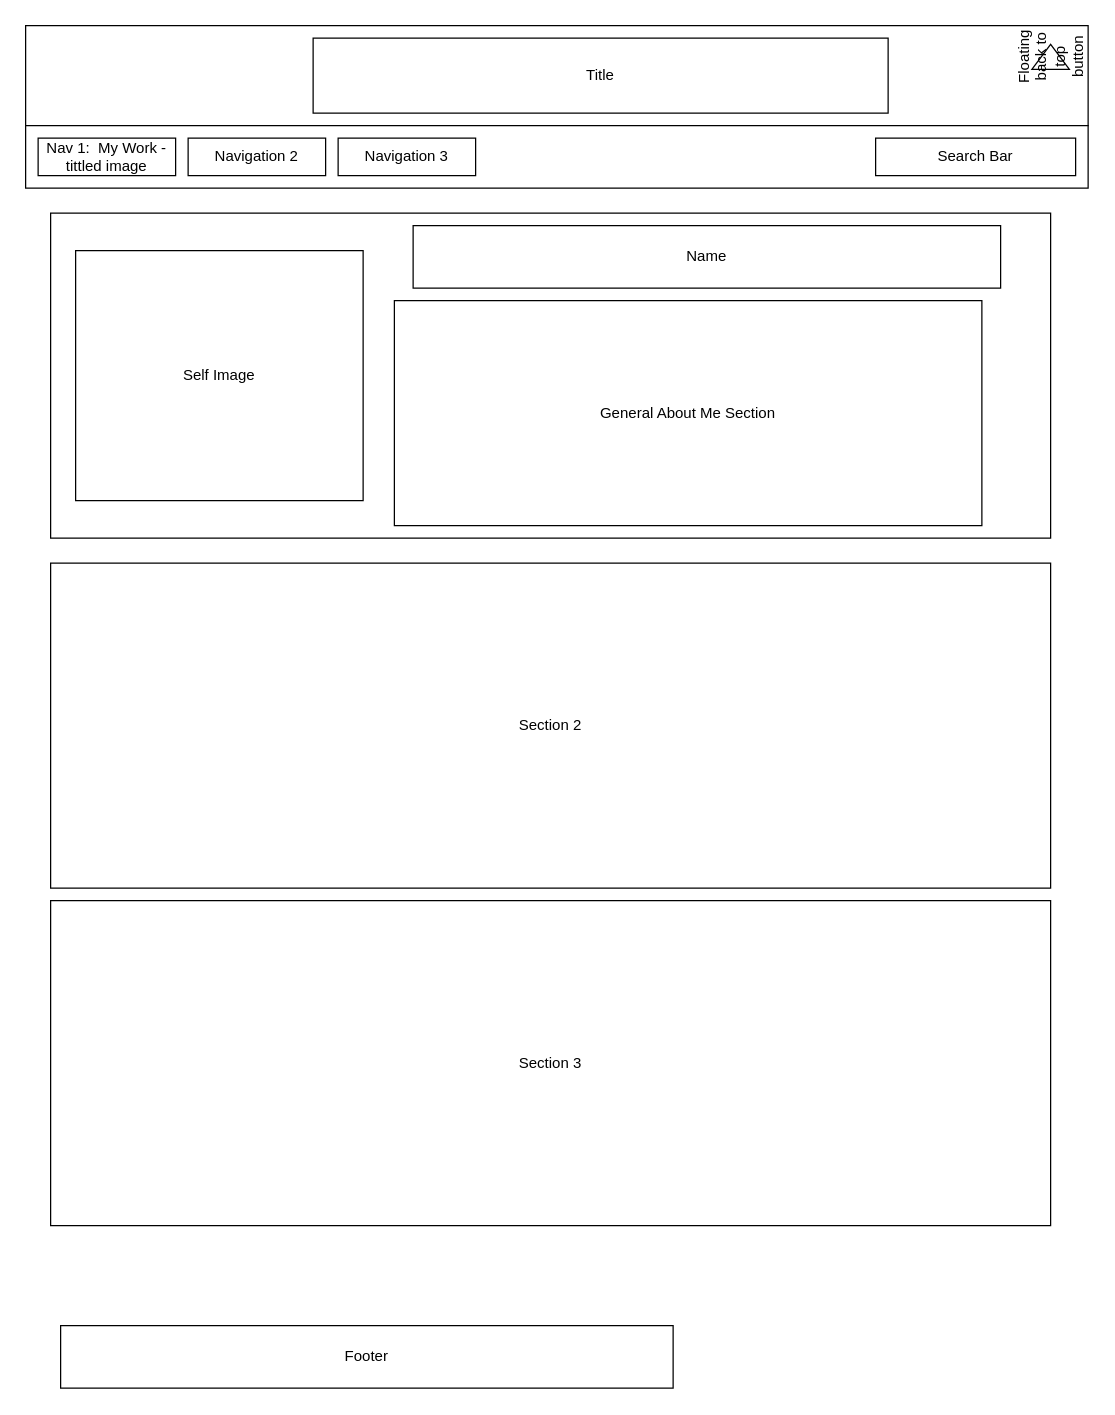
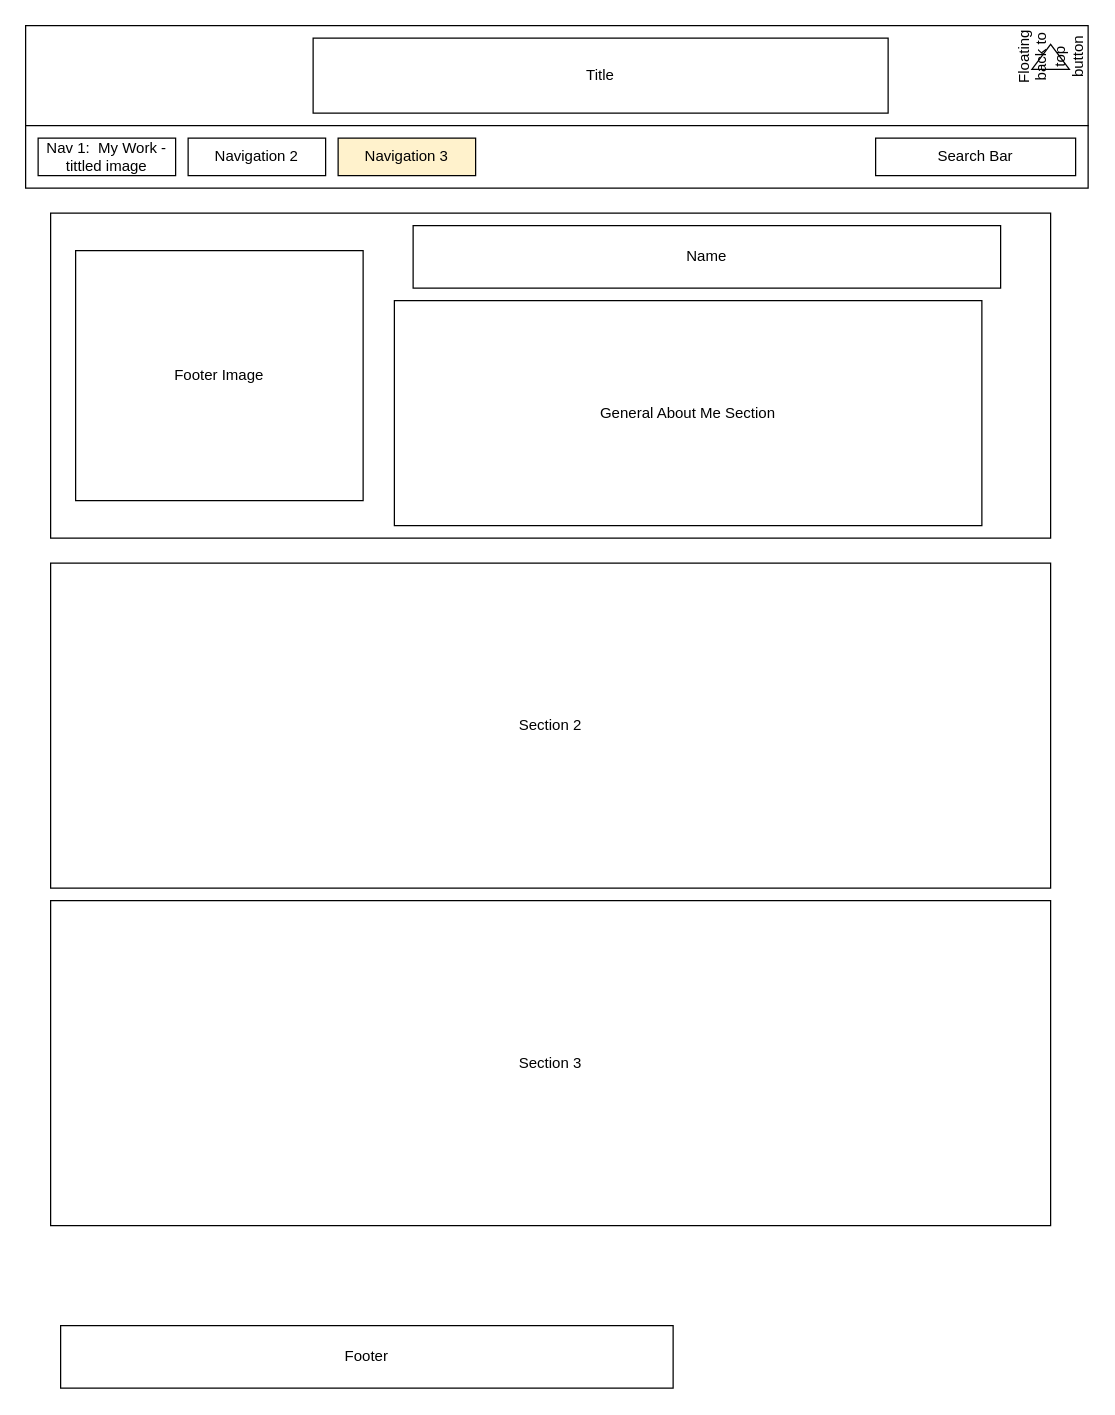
  <mxCell id="0" />
  <mxCell id="1" parent="0" />
  <mxCell id="2" value="Section 1" style="rounded=0;whiteSpace=wrap;html=1;" vertex="1" parent="1"><mxGeometry x="40" y="170" width="800" height="260" as="geometry" /></mxCell>
  <mxCell id="3" value="" style="rounded=0;whiteSpace=wrap;html=1;" vertex="1" parent="1"><mxGeometry width="850" height="80" as="geometry" x="20" y="20" /></mxCell>
  <mxCell id="4" value="" style="rounded=0;whiteSpace=wrap;html=1;" vertex="1" parent="1"><mxGeometry y="100" width="850" height="50" as="geometry" x="20" /></mxCell>
- <mxCell id="5" value="Navigation 3" style="rounded=0;whiteSpace=wrap;html=1;" vertex="1" parent="1"><mxGeometry x="270" y="110" width="110" height="30" as="geometry" /></mxCell>
+ <mxCell id="5" value="Navigation 3" style="rounded=0;whiteSpace=wrap;html=1;fillColor=#fff2cc;" vertex="1" parent="1"><mxGeometry x="270" y="110" width="110" height="30" as="geometry" /></mxCell>
  <mxCell id="6" value="Navigation 2" style="rounded=0;whiteSpace=wrap;html=1;" vertex="1" parent="1"><mxGeometry x="150" y="110" width="110" height="30" as="geometry" /></mxCell>
  <mxCell id="7" value="Nav 1:&amp;nbsp; My Work - tittled image" style="rounded=0;whiteSpace=wrap;html=1;" vertex="1" parent="1"><mxGeometry x="30" y="110" width="110" height="30" as="geometry" /></mxCell>
  <mxCell id="8" value="Title" style="rounded=0;whiteSpace=wrap;html=1;" vertex="1" parent="1"><mxGeometry x="250" y="30" width="460" height="60" as="geometry" /></mxCell>
  <mxCell id="9" value="Search Bar" style="rounded=0;whiteSpace=wrap;html=1;" vertex="1" parent="1"><mxGeometry x="700" y="110" width="160" height="30" as="geometry" /></mxCell>
- <mxCell id="10" value="Self Image" style="rounded=0;whiteSpace=wrap;html=1;" vertex="1" parent="1"><mxGeometry x="60" y="200" width="230" height="200" as="geometry" /></mxCell>
+ <mxCell id="10" value="Footer Image" style="rounded=0;whiteSpace=wrap;html=1;" vertex="1" parent="1"><mxGeometry x="60" y="200" width="230" height="200" as="geometry" /></mxCell>
  <mxCell id="11" value="Name" style="rounded=0;whiteSpace=wrap;html=1;" vertex="1" parent="1"><mxGeometry x="330" y="180" width="470" height="50" as="geometry" /></mxCell>
  <mxCell id="12" value="General About Me Section" style="rounded=0;whiteSpace=wrap;html=1;" vertex="1" parent="1"><mxGeometry x="315" y="240" width="470" height="180" as="geometry" /></mxCell>
  <mxCell id="13" value="Floating back to top button" style="triangle;whiteSpace=wrap;html=1;rotation=-90;" vertex="1" parent="1"><mxGeometry x="830" y="30" width="20" height="30" as="geometry" /></mxCell>
  <mxCell id="14" value="Section 2" style="rounded=0;whiteSpace=wrap;html=1;" vertex="1" parent="1"><mxGeometry x="40" y="450" width="800" height="260" as="geometry" /></mxCell>
  <mxCell id="15" value="Section 3" style="rounded=0;whiteSpace=wrap;html=1;" vertex="1" parent="1"><mxGeometry x="40" y="720" width="800" height="260" as="geometry" /></mxCell>
  <mxCell id="16" value="Footer" style="rounded=0;whiteSpace=wrap;html=1;" vertex="1" parent="1"><mxGeometry x="48" y="1060" width="490" height="50" as="geometry" /></mxCell>
